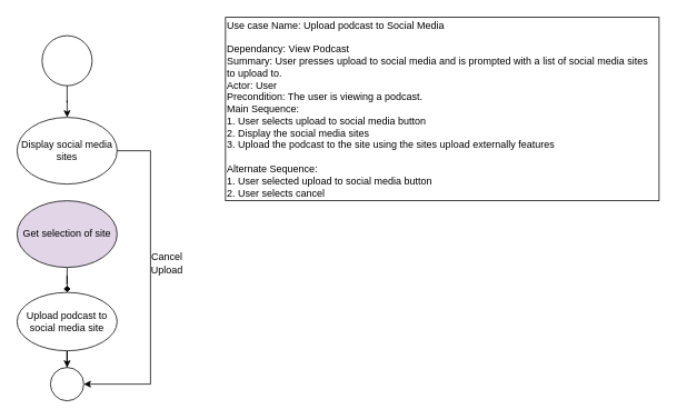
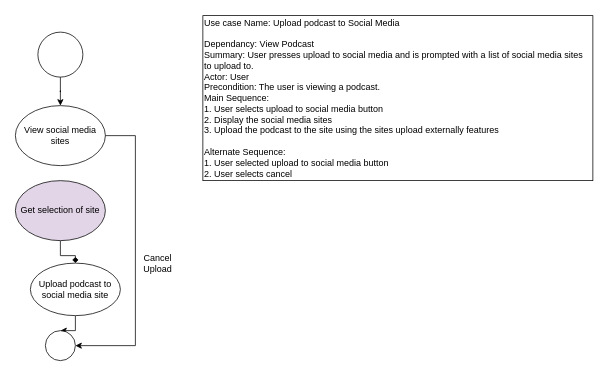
  <mxCell id="0" />
  <mxCell id="1" parent="0" />
  <mxCell id="2" value="" style="ellipse;whiteSpace=wrap;html=1;" parent="1" vertex="1"><mxGeometry x="50" y="42" width="60" height="60" as="geometry" /></mxCell>
  <mxCell id="3" style="edgeStyle=orthogonalEdgeStyle;rounded=0;orthogonalLoop=1;jettySize=auto;html=1;exitX=0.5;exitY=1;exitDx=0;exitDy=0;" parent="1" source="2" target="4" edge="1"><mxGeometry relative="1" as="geometry"><mxPoint x="80" y="132" as="targetPoint" /><mxPoint x="80" y="92" as="sourcePoint" /></mxGeometry></mxCell>
- <mxCell id="4" value="Display social media sites" style="ellipse;whiteSpace=wrap;html=1;" parent="1" vertex="1"><mxGeometry x="20" y="140" width="120" height="80" as="geometry" /></mxCell>
+ <mxCell id="4" value="View social media sites" style="ellipse;whiteSpace=wrap;html=1;" parent="1" vertex="1"><mxGeometry x="20" y="140" width="120" height="80" as="geometry" /></mxCell>
  <mxCell id="5" style="edgeStyle=orthogonalEdgeStyle;rounded=0;orthogonalLoop=1;jettySize=auto;html=1;" parent="1" source="6" target="7" edge="1"><mxGeometry relative="1" as="geometry"><mxPoint x="80" y="502" as="targetPoint" /></mxGeometry></mxCell>
- <mxCell id="6" value="Upload podcast to social media site" style="ellipse;whiteSpace=wrap;html=1;" parent="1" vertex="1"><mxGeometry x="20" y="350" width="120" height="70" as="geometry" /></mxCell>
+ <mxCell id="6" value="Upload podcast to social media site" style="ellipse;whiteSpace=wrap;html=1;" parent="1" vertex="1"><mxGeometry x="40" y="350" width="120" height="70" as="geometry" /></mxCell>
  <mxCell id="7" value="" style="ellipse;whiteSpace=wrap;html=1;aspect=fixed;" parent="1" vertex="1"><mxGeometry x="60" y="440" width="40" height="40" as="geometry" /></mxCell>
  <mxCell id="8" style="edgeStyle=orthogonalEdgeStyle;rounded=0;orthogonalLoop=1;jettySize=auto;html=1;endArrow=diamond;" edge="1" parent="1" source="9" target="6"><mxGeometry relative="1" as="geometry" /></mxCell>
  <mxCell id="9" value="Get selection of site" style="ellipse;whiteSpace=wrap;html=1;fillColor=#e1d5e7;" vertex="1" parent="1"><mxGeometry x="20" y="240" width="120" height="80" as="geometry" /></mxCell>
  <mxCell id="10" value="Use case Name: Upload podcast to Social Media&lt;br&gt;&lt;br style=&quot;border-color: var(--border-color);&quot;&gt;&lt;span style=&quot;&quot;&gt;Dependancy: View Podcast&lt;/span&gt;&lt;br style=&quot;border-color: var(--border-color);&quot;&gt;&lt;span style=&quot;&quot;&gt;Summary: User presses upload to social media and is prompted with a list of social media sites to upload to.&lt;/span&gt;&lt;br style=&quot;border-color: var(--border-color);&quot;&gt;&lt;span style=&quot;&quot;&gt;Actor: User&lt;/span&gt;&lt;br style=&quot;border-color: var(--border-color);&quot;&gt;&lt;span style=&quot;&quot;&gt;Precondition: The user is viewing a podcast.&lt;/span&gt;&lt;br style=&quot;border-color: var(--border-color);&quot;&gt;&lt;span style=&quot;&quot;&gt;Main Sequence:&lt;/span&gt;&lt;br style=&quot;border-color: var(--border-color);&quot;&gt;&lt;span style=&quot;&quot;&gt;1. User selects upload to social media button&lt;/span&gt;&lt;br style=&quot;border-color: var(--border-color);&quot;&gt;&lt;span style=&quot;&quot;&gt;2. Display the social media sites&lt;/span&gt;&lt;br style=&quot;border-color: var(--border-color);&quot;&gt;&lt;div style=&quot;&quot;&gt;&lt;span style=&quot;background-color: initial;&quot;&gt;3. Upload the podcast to the site using the sites upload externally features&lt;/span&gt;&lt;/div&gt;&lt;div style=&quot;&quot;&gt;&lt;span style=&quot;background-color: initial;&quot;&gt;&lt;br&gt;&lt;/span&gt;&lt;/div&gt;&lt;div style=&quot;&quot;&gt;&lt;span style=&quot;background-color: initial;&quot;&gt;Alternate Sequence:&lt;br&gt;1. User selected upload to social media button&lt;/span&gt;&lt;/div&gt;&lt;div style=&quot;&quot;&gt;&lt;span style=&quot;background-color: initial;&quot;&gt;2. User selects cancel&lt;/span&gt;&lt;/div&gt;" style="rounded=0;whiteSpace=wrap;html=1;align=left;" vertex="1" parent="1"><mxGeometry x="270" y="20" width="520" height="220" as="geometry" /></mxCell>
  <mxCell id="11" value="" style="endArrow=classic;html=1;rounded=0;exitX=1;exitY=0.5;exitDx=0;exitDy=0;entryX=1;entryY=0.5;entryDx=0;entryDy=0;" edge="1" parent="1" source="4" target="7"><mxGeometry width="50" height="50" relative="1" as="geometry"><mxPoint x="200" y="220" as="sourcePoint" /><mxPoint x="180" y="460" as="targetPoint" /><Array as="points"><mxPoint x="180" y="180" /><mxPoint x="180" y="460" /></Array></mxGeometry></mxCell>
- <mxCell id="12" value="Cancel Upload" style="text;html=1;strokeColor=none;fillColor=none;align=center;verticalAlign=middle;whiteSpace=wrap;rounded=0;" vertex="1" parent="1"><mxGeometry x="160" y="300" width="80" height="30" as="geometry" /></mxCell>
+ <mxCell id="12" value="Cancel Upload" style="text;html=1;strokeColor=none;fillColor=none;align=center;verticalAlign=middle;whiteSpace=wrap;rounded=0;" vertex="1" parent="1"><mxGeometry x="170" y="335" width="80" height="30" as="geometry" /></mxCell>
